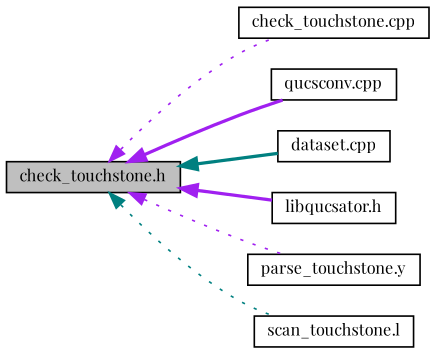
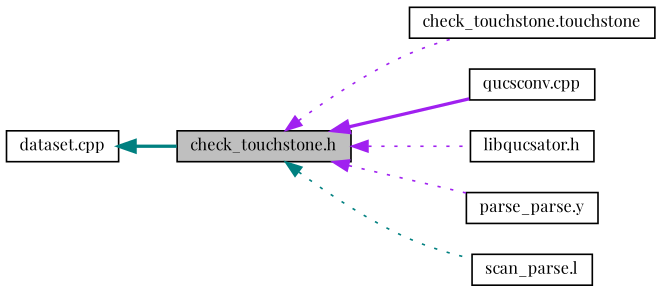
  digraph {
    fontname="Playfair Display"
    rankdir=LR
    node [color=black fillcolor=white fontname="Playfair Display" fontsize=10 shape=record style=filled]
    edge [color=purple dir=back fontname="Playfair Display" fontsize=10 labelfontname=Helvetica labelfontsize=10 style=dotted]
    n1 [fillcolor=grey75 fontcolor=black height=0.2 label="check_touchstone.h" width=0.4]
-   n2 [height=0.2 label="check_touchstone.cpp" width=0.4]
+   n2 [height=0.2 label="check_touchstone.touchstone" width=0.4]
    n3 [height=0.2 label="qucsconv.cpp" width=0.4]
    n4 [height=0.2 label="dataset.cpp" width=0.4]
    n5 [height=0.2 label="libqucsator.h" width=0.4]
-   n6 [height=0.2 label="parse_touchstone.y" width=0.4]
-   n7 [height=0.2 label="scan_touchstone.l" width=0.4]
+   n6 [height=0.2 label="parse_parse.y" width=0.4]
+   n7 [height=0.2 label="scan_parse.l" width=0.4]
    n1 -> n2
    n1 -> n3 [style=bold]
-   n1 -> n4 [color=teal style=bold]
-   n1 -> n5 [style=bold]
+   n4 -> n1 [color=teal style=bold]
+   n1 -> n5
    n1 -> n6
    n1 -> n7 [color=teal]
  }
